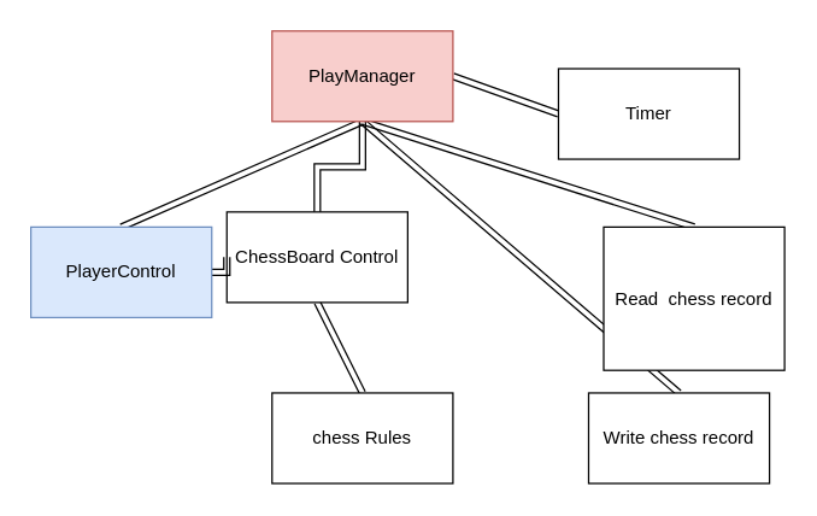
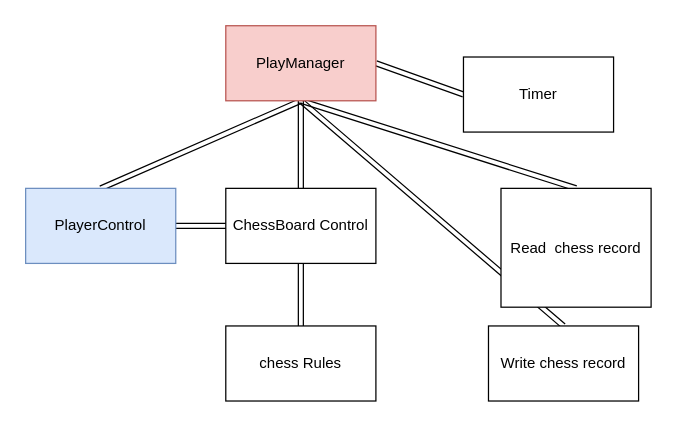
  <mxCell id="0" />
  <mxCell id="1" parent="0" />
  <mxCell id="2" style="edgeStyle=orthogonalEdgeStyle;shape=link;rounded=0;orthogonalLoop=1;jettySize=auto;html=1;exitX=0.5;exitY=1;exitDx=0;exitDy=0;entryX=0.5;entryY=0;entryDx=0;entryDy=0;endArrow=none;endFill=0;" parent="1" source="8" target="10" edge="1"><mxGeometry relative="1" as="geometry" /></mxCell>
  <mxCell id="3" style="shape=link;rounded=0;orthogonalLoop=1;jettySize=auto;html=1;exitX=0.5;exitY=1;exitDx=0;exitDy=0;endArrow=none;endFill=0;" parent="1" source="8" edge="1"><mxGeometry relative="1" as="geometry"><mxPoint x="240" y="80" as="targetPoint" /></mxGeometry></mxCell>
  <mxCell id="4" style="edgeStyle=none;shape=link;rounded=0;orthogonalLoop=1;jettySize=auto;html=1;exitX=0.5;exitY=1;exitDx=0;exitDy=0;entryX=0.5;entryY=0;entryDx=0;entryDy=0;endArrow=none;endFill=0;" parent="1" source="8" target="13" edge="1"><mxGeometry relative="1" as="geometry" /></mxCell>
  <mxCell id="5" style="edgeStyle=none;shape=link;rounded=0;orthogonalLoop=1;jettySize=auto;html=1;exitX=0.5;exitY=1;exitDx=0;exitDy=0;entryX=0.5;entryY=0;entryDx=0;entryDy=0;endArrow=none;endFill=0;" parent="1" source="8" target="15" edge="1"><mxGeometry relative="1" as="geometry" /></mxCell>
  <mxCell id="6" style="edgeStyle=none;shape=link;rounded=0;orthogonalLoop=1;jettySize=auto;html=1;exitX=1;exitY=0.5;exitDx=0;exitDy=0;entryX=0;entryY=0.5;entryDx=0;entryDy=0;endArrow=none;endFill=0;" parent="1" source="8" target="16" edge="1"><mxGeometry relative="1" as="geometry" /></mxCell>
  <mxCell id="7" style="edgeStyle=none;shape=link;rounded=0;orthogonalLoop=1;jettySize=auto;html=1;exitX=0.5;exitY=1;exitDx=0;exitDy=0;entryX=0.5;entryY=0;entryDx=0;entryDy=0;endArrow=none;endFill=0;" parent="1" source="8" target="11" edge="1"><mxGeometry relative="1" as="geometry" /></mxCell>
  <mxCell id="8" value="PlayManager" style="rounded=0;whiteSpace=wrap;html=1;fillColor=#f8cecc;strokeColor=#b85450;" parent="1" vertex="1"><mxGeometry x="180" y="20" width="120" height="60" as="geometry" /></mxCell>
  <mxCell id="9" style="edgeStyle=none;shape=link;rounded=0;orthogonalLoop=1;jettySize=auto;html=1;exitX=0.5;exitY=1;exitDx=0;exitDy=0;entryX=0.5;entryY=0;entryDx=0;entryDy=0;endArrow=none;endFill=0;" parent="1" source="10" target="14" edge="1"><mxGeometry relative="1" as="geometry" /></mxCell>
- <mxCell id="10" value="ChessBoard Control" style="rounded=0;whiteSpace=wrap;html=1;" parent="1" vertex="1"><mxGeometry x="150" y="140" width="120" height="60" as="geometry" /></mxCell>
+ <mxCell id="10" value="ChessBoard Control" style="rounded=0;whiteSpace=wrap;html=1;" parent="1" vertex="1"><mxGeometry x="180" y="150" width="120" height="60" as="geometry" /></mxCell>
  <mxCell id="11" value="Read&amp;nbsp; chess record" style="rounded=0;whiteSpace=wrap;html=1;" parent="1" vertex="1"><mxGeometry x="400" y="150" width="120" height="95" as="geometry" /></mxCell>
  <mxCell id="12" style="edgeStyle=orthogonalEdgeStyle;rounded=0;orthogonalLoop=1;jettySize=auto;html=1;exitX=1;exitY=0.5;exitDx=0;exitDy=0;entryX=0;entryY=0.5;entryDx=0;entryDy=0;endArrow=none;endFill=0;shape=link;" parent="1" source="13" target="10" edge="1"><mxGeometry relative="1" as="geometry" /></mxCell>
  <mxCell id="13" value="PlayerControl" style="rounded=0;whiteSpace=wrap;html=1;fillColor=#dae8fc;strokeColor=#6c8ebf;" parent="1" vertex="1"><mxGeometry x="20" y="150" width="120" height="60" as="geometry" /></mxCell>
  <mxCell id="14" value="chess Rules" style="rounded=0;whiteSpace=wrap;html=1;" parent="1" vertex="1"><mxGeometry x="180" y="260" width="120" height="60" as="geometry" /></mxCell>
  <mxCell id="15" value="Write chess record" style="rounded=0;whiteSpace=wrap;html=1;" parent="1" vertex="1"><mxGeometry x="390" y="260" width="120" height="60" as="geometry" /></mxCell>
  <mxCell id="16" value="Timer" style="rounded=0;whiteSpace=wrap;html=1;" parent="1" vertex="1"><mxGeometry x="370" y="45" width="120" height="60" as="geometry" /></mxCell>
